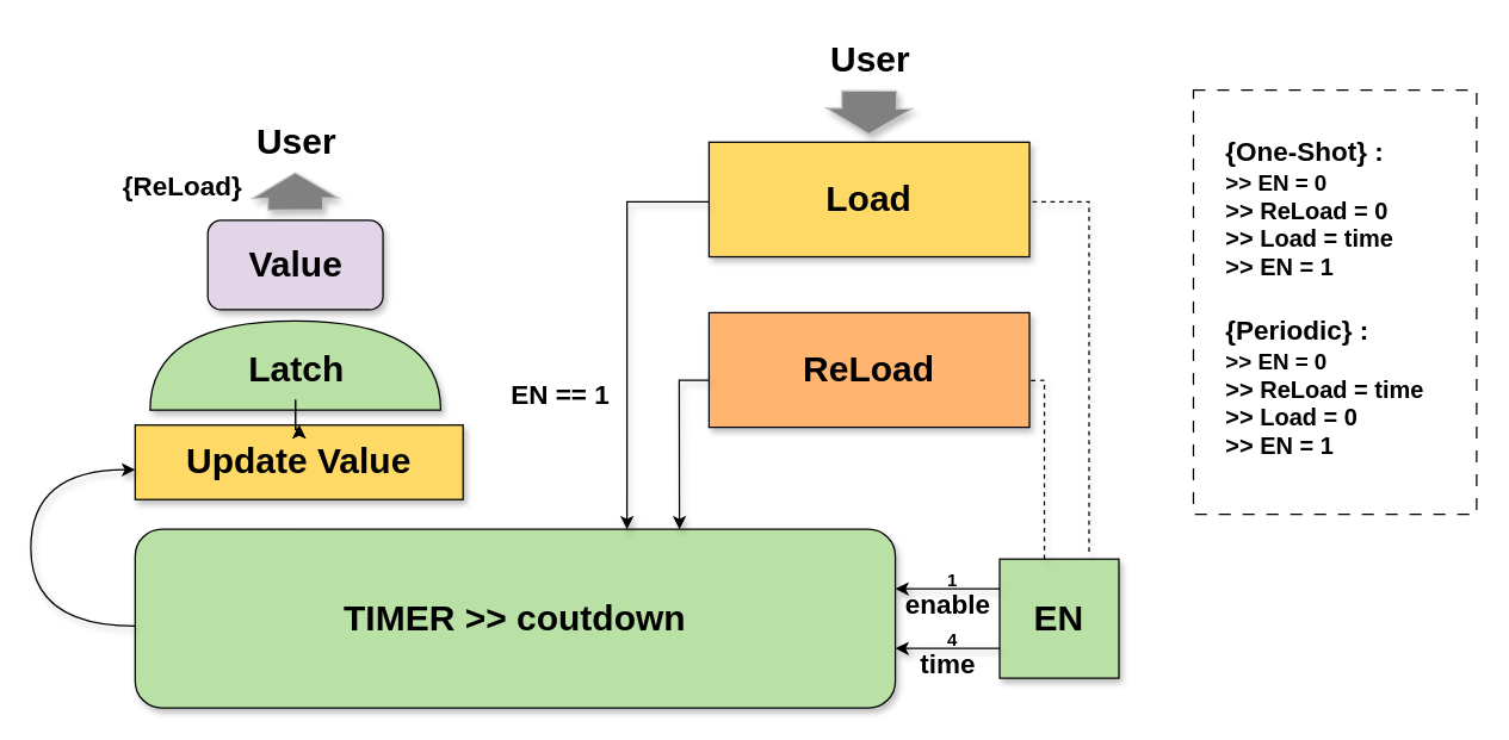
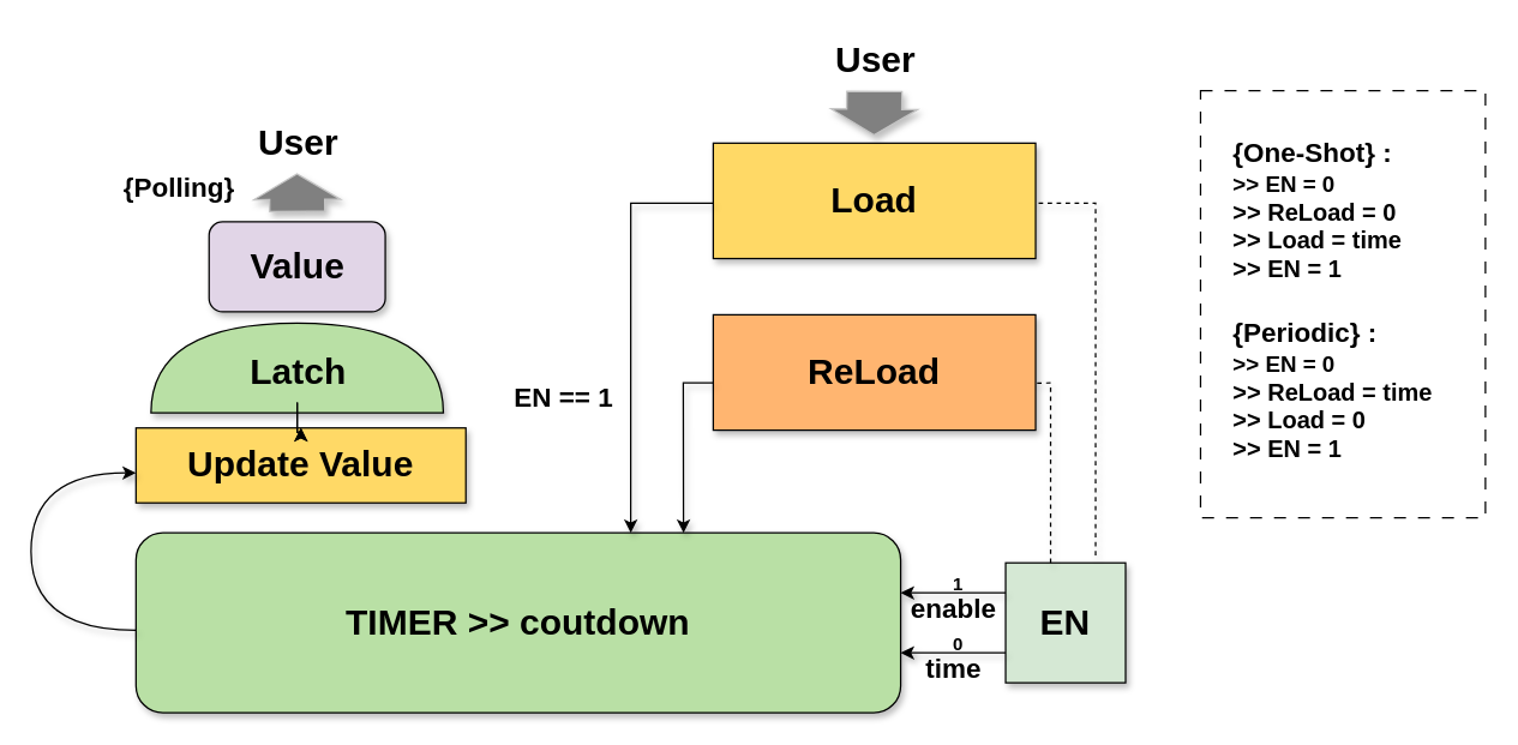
  <mxCell id="0" />
  <mxCell id="1" parent="0" />
  <mxCell id="2" value="&lt;b&gt;&lt;font style=&quot;font-size: 18px;&quot;&gt;enable&lt;/font&gt;&lt;/b&gt;" style="text;html=1;align=center;verticalAlign=middle;resizable=0;points=[];autosize=1;strokeColor=none;fillColor=none;shadow=1;" parent="1" vertex="1"><mxGeometry x="594.5" y="386" width="80" height="40" as="geometry" /></mxCell>
  <mxCell id="3" value="&lt;b&gt;&lt;font style=&quot;font-size: 18px;&quot;&gt;time&lt;/font&gt;&lt;/b&gt;" style="text;html=1;align=center;verticalAlign=middle;resizable=0;points=[];autosize=1;strokeColor=none;fillColor=none;shadow=1;" parent="1" vertex="1"><mxGeometry x="589.5" y="426" width="90" height="40" as="geometry" /></mxCell>
  <mxCell id="4" value="" style="rounded=0;whiteSpace=wrap;html=1;dashed=1;dashPattern=8 8;fillColor=none;" parent="1" vertex="1"><mxGeometry x="800" y="60" width="190" height="285" as="geometry" /></mxCell>
  <mxCell id="5" value="&lt;font style=&quot;font-size: 24px;&quot;&gt;&lt;b&gt;TIMER &amp;gt;&amp;gt; coutdown&lt;/b&gt;&lt;/font&gt;" style="rounded=1;whiteSpace=wrap;html=1;fillColor=#b9e0a5;shadow=1;strokeColor=#000000;" parent="1" vertex="1"><mxGeometry x="90" y="355" width="510" height="120" as="geometry" /></mxCell>
  <mxCell id="6" value="&lt;b&gt;&lt;font style=&quot;font-size: 24px;&quot;&gt;Update Value&lt;/font&gt;&lt;/b&gt;" style="rounded=0;whiteSpace=wrap;html=1;fillColor=#FFD966;shadow=1;strokeColor=#000000;" parent="1" vertex="1"><mxGeometry x="90" y="285" width="220" height="50" as="geometry" /></mxCell>
  <mxCell id="7" value="" style="curved=1;endArrow=classic;html=1;rounded=0;exitX=0;exitY=0.5;exitDx=0;exitDy=0;entryX=0;entryY=0.5;entryDx=0;entryDy=0;shadow=1;" parent="1" edge="1"><mxGeometry width="50" height="50" relative="1" as="geometry"><mxPoint x="90" y="420" as="sourcePoint" /><mxPoint x="90" y="315" as="targetPoint" /><Array as="points"><mxPoint x="20" y="420" /><mxPoint x="20" y="315" /></Array></mxGeometry></mxCell>
- <mxCell id="8" value="&lt;b&gt;&lt;font style=&quot;font-size: 24px;&quot;&gt;EN&lt;/font&gt;&lt;/b&gt;" style="rounded=0;whiteSpace=wrap;html=1;rotation=0;shadow=1;fillColor=#B9E0A5;strokeColor=#000000;" parent="1" vertex="1"><mxGeometry x="670" y="375" width="80" height="80" as="geometry" /></mxCell>
+ <mxCell id="8" value="&lt;b&gt;&lt;font style=&quot;font-size: 24px;&quot;&gt;EN&lt;/font&gt;&lt;/b&gt;" style="rounded=0;whiteSpace=wrap;html=1;rotation=0;shadow=1;fillColor=#d5e8d4;strokeColor=#000000;" parent="1" vertex="1"><mxGeometry x="670" y="375" width="80" height="80" as="geometry" /></mxCell>
  <mxCell id="9" value="" style="endArrow=classic;html=1;rounded=0;shadow=1;exitX=0;exitY=0.25;exitDx=0;exitDy=0;" parent="1" source="8" edge="1"><mxGeometry width="50" height="50" relative="1" as="geometry"><mxPoint x="660" y="395" as="sourcePoint" /><mxPoint x="600" y="395" as="targetPoint" /></mxGeometry></mxCell>
  <mxCell id="10" value="" style="endArrow=classic;html=1;rounded=0;shadow=1;exitX=0;exitY=0.75;exitDx=0;exitDy=0;" parent="1" source="8" edge="1"><mxGeometry width="50" height="50" relative="1" as="geometry"><mxPoint x="660" y="435" as="sourcePoint" /><mxPoint x="600" y="435" as="targetPoint" /></mxGeometry></mxCell>
- <mxCell id="11" value="&lt;b&gt;4&lt;/b&gt;" style="text;html=1;align=center;verticalAlign=middle;resizable=0;points=[];autosize=1;strokeColor=none;fillColor=none;shadow=1;" parent="1" vertex="1"><mxGeometry x="622.5" y="415" width="30" height="30" as="geometry" /></mxCell>
+ <mxCell id="11" value="&lt;b&gt;0&lt;/b&gt;" style="text;html=1;align=center;verticalAlign=middle;resizable=0;points=[];autosize=1;strokeColor=none;fillColor=none;shadow=1;" parent="1" vertex="1"><mxGeometry x="622.5" y="415" width="30" height="30" as="geometry" /></mxCell>
  <mxCell id="12" value="&lt;b&gt;1&lt;/b&gt;" style="text;html=1;align=center;verticalAlign=middle;resizable=0;points=[];autosize=1;strokeColor=none;fillColor=none;shadow=1;" parent="1" vertex="1"><mxGeometry x="622.5" y="375" width="30" height="30" as="geometry" /></mxCell>
  <mxCell id="13" value="" style="shape=or;whiteSpace=wrap;html=1;rotation=-90;fillColor=#B9E0A5;shadow=1;strokeColor=#000000;" parent="1" vertex="1"><mxGeometry x="167.5" y="147.5" width="60" height="195" as="geometry" /></mxCell>
  <mxCell id="14" value="" style="edgeStyle=orthogonalEdgeStyle;rounded=0;orthogonalLoop=1;jettySize=auto;html=1;" edge="1" parent="1" source="16" target="6"><mxGeometry relative="1" as="geometry" /></mxCell>
  <mxCell id="15" value="" style="edgeStyle=orthogonalEdgeStyle;rounded=0;orthogonalLoop=1;jettySize=auto;html=1;" edge="1" parent="1" source="16" target="6"><mxGeometry relative="1" as="geometry" /></mxCell>
  <mxCell id="16" value="&lt;font style=&quot;font-size: 24px;&quot;&gt;&lt;b&gt;Latch&lt;/b&gt;&lt;/font&gt;" style="text;html=1;align=center;verticalAlign=middle;resizable=0;points=[];autosize=1;strokeColor=none;fillColor=none;shadow=1;" parent="1" vertex="1"><mxGeometry x="152.5" y="228" width="90" height="40" as="geometry" /></mxCell>
  <mxCell id="17" value="&lt;font style=&quot;font-size: 24px;&quot;&gt;&lt;b&gt;Value&lt;/b&gt;&lt;/font&gt;" style="rounded=1;whiteSpace=wrap;html=1;fillColor=#e1d5e7;shadow=1;strokeColor=#000000;" parent="1" vertex="1"><mxGeometry x="138.75" y="147.5" width="117.5" height="60" as="geometry" /></mxCell>
  <mxCell id="18" value="" style="shape=flexArrow;endArrow=classic;html=1;rounded=0;width=36.744;endSize=5.372;fillColor=#808080;shadow=1;strokeColor=#c4c4c4;" parent="1" edge="1"><mxGeometry width="50" height="50" relative="1" as="geometry"><mxPoint x="197.54" y="141" as="sourcePoint" /><mxPoint x="197.38" y="115" as="targetPoint" /></mxGeometry></mxCell>
  <mxCell id="19" value="&lt;font style=&quot;font-size: 24px;&quot;&gt;&lt;b&gt;User&lt;/b&gt;&lt;/font&gt;" style="text;html=1;align=center;verticalAlign=middle;resizable=0;points=[];autosize=1;strokeColor=none;fillColor=none;shadow=1;" parent="1" vertex="1"><mxGeometry x="157.5" y="75" width="80" height="40" as="geometry" /></mxCell>
  <mxCell id="20" value="&lt;font style=&quot;font-size: 24px;&quot;&gt;&lt;b&gt;Load&lt;/b&gt;&lt;/font&gt;" style="rounded=0;whiteSpace=wrap;html=1;fillColor=#FFD966;shadow=1;strokeColor=#000000;" parent="1" vertex="1"><mxGeometry x="475" y="95" width="215" height="77" as="geometry" /></mxCell>
  <mxCell id="21" value="&lt;font style=&quot;font-size: 24px;&quot;&gt;&lt;b&gt;ReLoad&lt;/b&gt;&lt;/font&gt;" style="rounded=0;whiteSpace=wrap;html=1;fillColor=#ffb570;shadow=1;strokeColor=#000000;" parent="1" vertex="1"><mxGeometry x="475" y="209.5" width="215" height="77" as="geometry" /></mxCell>
  <mxCell id="22" value="" style="endArrow=classic;html=1;rounded=0;entryX=0.716;entryY=0;entryDx=0;entryDy=0;entryPerimeter=0;shadow=1;" parent="1" target="5" edge="1"><mxGeometry width="50" height="50" relative="1" as="geometry"><mxPoint x="475" y="255" as="sourcePoint" /><mxPoint x="455" y="315" as="targetPoint" /><Array as="points"><mxPoint x="470" y="255" /><mxPoint x="455" y="255" /></Array></mxGeometry></mxCell>
  <mxCell id="23" value="" style="endArrow=none;dashed=1;html=1;rounded=0;entryX=1;entryY=0.591;entryDx=0;entryDy=0;entryPerimeter=0;shadow=1;" parent="1" target="21" edge="1"><mxGeometry width="50" height="50" relative="1" as="geometry"><mxPoint x="700" y="375" as="sourcePoint" /><mxPoint x="700" y="255" as="targetPoint" /><Array as="points"><mxPoint x="700" y="255" /></Array></mxGeometry></mxCell>
  <mxCell id="24" value="" style="endArrow=none;dashed=1;html=1;rounded=0;shadow=1;" parent="1" edge="1"><mxGeometry width="50" height="50" relative="1" as="geometry"><mxPoint x="730" y="370" as="sourcePoint" /><mxPoint x="690" y="135" as="targetPoint" /><Array as="points"><mxPoint x="730" y="135" /></Array></mxGeometry></mxCell>
  <mxCell id="25" value="" style="endArrow=classic;html=1;rounded=0;entryX=0.647;entryY=0;entryDx=0;entryDy=0;entryPerimeter=0;shadow=1;" parent="1" target="5" edge="1"><mxGeometry width="50" height="50" relative="1" as="geometry"><mxPoint x="475" y="135" as="sourcePoint" /><mxPoint x="455" y="235" as="targetPoint" /><Array as="points"><mxPoint x="470" y="135" /><mxPoint x="420" y="135" /></Array></mxGeometry></mxCell>
  <mxCell id="26" value="&lt;b&gt;&lt;font style=&quot;font-size: 18px;&quot;&gt;EN == 1&lt;/font&gt;&lt;/b&gt;" style="text;html=1;align=center;verticalAlign=middle;resizable=0;points=[];autosize=1;strokeColor=none;fillColor=none;shadow=1;" parent="1" vertex="1"><mxGeometry x="330" y="245" width="90" height="40" as="geometry" /></mxCell>
  <mxCell id="27" value="" style="shape=flexArrow;endArrow=classic;html=1;rounded=0;width=36.744;endSize=5.372;entryX=0.5;entryY=0;entryDx=0;entryDy=0;fillColor=#808080;shadow=1;strokeColor=#C4C4C4;" parent="1" edge="1"><mxGeometry width="50" height="50" relative="1" as="geometry"><mxPoint x="582.52" y="60" as="sourcePoint" /><mxPoint x="582.25" y="90" as="targetPoint" /><Array as="points"><mxPoint x="582.75" y="60" /></Array></mxGeometry></mxCell>
  <mxCell id="28" value="&lt;font style=&quot;font-size: 24px;&quot;&gt;&lt;b&gt;User&lt;/b&gt;&lt;/font&gt;" style="text;html=1;align=center;verticalAlign=middle;resizable=0;points=[];autosize=1;strokeColor=none;fillColor=none;shadow=1;" parent="1" vertex="1"><mxGeometry x="542.5" y="20" width="80" height="40" as="geometry" /></mxCell>
- <mxCell id="29" value="&lt;b style=&quot;&quot;&gt;&lt;font style=&quot;font-size: 18px;&quot;&gt;{ReLoad}&lt;/font&gt;&lt;/b&gt;" style="text;html=1;align=left;verticalAlign=middle;resizable=0;points=[];autosize=1;strokeColor=none;fillColor=none;shadow=1;" parent="1" vertex="1"><mxGeometry x="80" y="105" width="100" height="40" as="geometry" /></mxCell>
+ <mxCell id="29" value="&lt;b style=&quot;&quot;&gt;&lt;font style=&quot;font-size: 18px;&quot;&gt;{Polling}&lt;/font&gt;&lt;/b&gt;" style="text;html=1;align=left;verticalAlign=middle;resizable=0;points=[];autosize=1;strokeColor=none;fillColor=none;shadow=1;" parent="1" vertex="1"><mxGeometry x="80" y="105" width="100" height="40" as="geometry" /></mxCell>
  <mxCell id="30" value="&lt;font style=&quot;font-size: 18px;&quot;&gt;&lt;b style=&quot;&quot;&gt;&lt;font style=&quot;&quot;&gt;{One-Shot} :&lt;/font&gt;&amp;nbsp;&lt;/b&gt;&lt;/font&gt;&lt;div&gt;&lt;font style=&quot;font-size: 15px;&quot;&gt;&lt;b style=&quot;&quot;&gt;&amp;gt;&amp;gt; EN = 0&amp;nbsp;&lt;/b&gt;&lt;/font&gt;&lt;/div&gt;&lt;div&gt;&lt;span style=&quot;background-color: initial;&quot;&gt;&lt;font size=&quot;3&quot; style=&quot;&quot;&gt;&lt;b&gt;&amp;gt;&amp;gt; ReLoad = 0&lt;/b&gt;&lt;/font&gt;&lt;/span&gt;&lt;/div&gt;&lt;div&gt;&lt;span style=&quot;background-color: initial;&quot;&gt;&lt;font size=&quot;3&quot; style=&quot;&quot;&gt;&lt;b&gt;&amp;gt;&amp;gt; Load = time&lt;/b&gt;&lt;/font&gt;&lt;/span&gt;&lt;/div&gt;&lt;div&gt;&lt;span style=&quot;background-color: initial;&quot;&gt;&lt;font size=&quot;3&quot; style=&quot;&quot;&gt;&lt;b style=&quot;&quot;&gt;&amp;gt;&amp;gt; EN = 1&lt;/b&gt;&lt;/font&gt;&lt;/span&gt;&lt;/div&gt;" style="text;html=1;align=left;verticalAlign=middle;resizable=0;points=[];autosize=1;strokeColor=none;fillColor=none;shadow=1;" parent="1" vertex="1"><mxGeometry x="820" y="85" width="140" height="110" as="geometry" /></mxCell>
  <mxCell id="31" value="&lt;font style=&quot;font-size: 18px;&quot;&gt;&lt;b style=&quot;&quot;&gt;&lt;font style=&quot;&quot;&gt;{Periodic} :&lt;/font&gt;&amp;nbsp;&lt;/b&gt;&lt;/font&gt;&lt;div&gt;&lt;font style=&quot;font-size: 15px;&quot;&gt;&lt;b style=&quot;&quot;&gt;&amp;gt;&amp;gt; EN = 0&amp;nbsp;&lt;/b&gt;&lt;/font&gt;&lt;/div&gt;&lt;div&gt;&lt;span style=&quot;background-color: initial;&quot;&gt;&lt;font size=&quot;3&quot; style=&quot;&quot;&gt;&lt;b style=&quot;&quot;&gt;&amp;gt;&amp;gt; ReLoad = time&lt;/b&gt;&lt;/font&gt;&lt;/span&gt;&lt;/div&gt;&lt;div&gt;&lt;span style=&quot;background-color: initial;&quot;&gt;&lt;font size=&quot;3&quot; style=&quot;&quot;&gt;&lt;b&gt;&amp;gt;&amp;gt; Load = 0&lt;/b&gt;&lt;/font&gt;&lt;/span&gt;&lt;/div&gt;&lt;div&gt;&lt;span style=&quot;background-color: initial;&quot;&gt;&lt;font size=&quot;3&quot; style=&quot;&quot;&gt;&lt;b style=&quot;&quot;&gt;&amp;gt;&amp;gt; EN = 1&lt;/b&gt;&lt;/font&gt;&lt;/span&gt;&lt;/div&gt;" style="text;html=1;align=left;verticalAlign=middle;resizable=0;points=[];autosize=1;strokeColor=none;fillColor=none;shadow=1;" parent="1" vertex="1"><mxGeometry x="820" y="205" width="160" height="110" as="geometry" /></mxCell>
